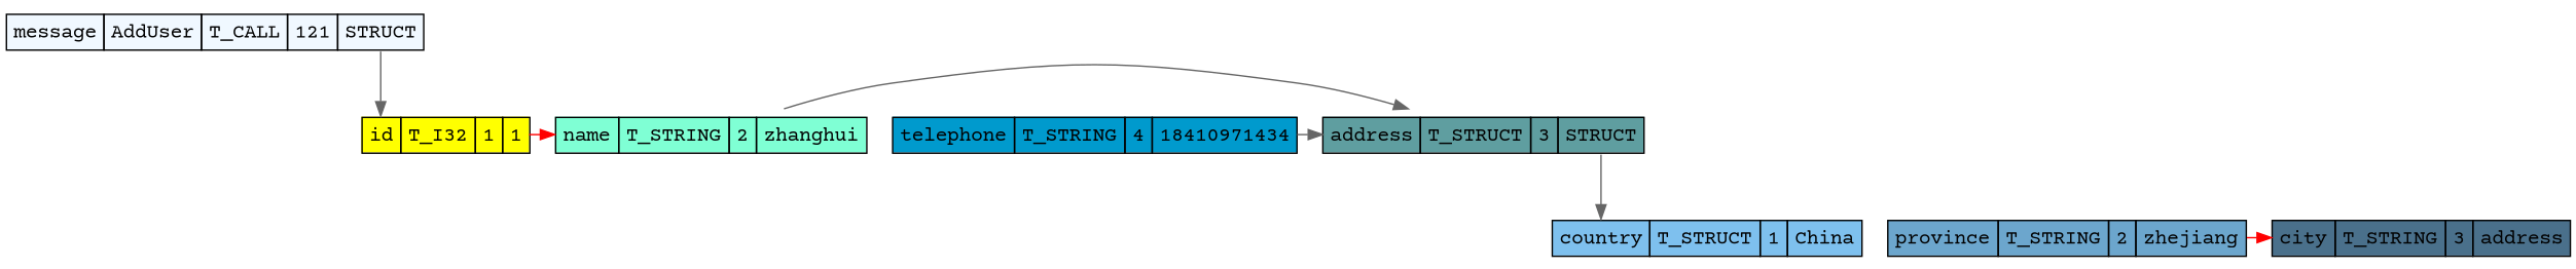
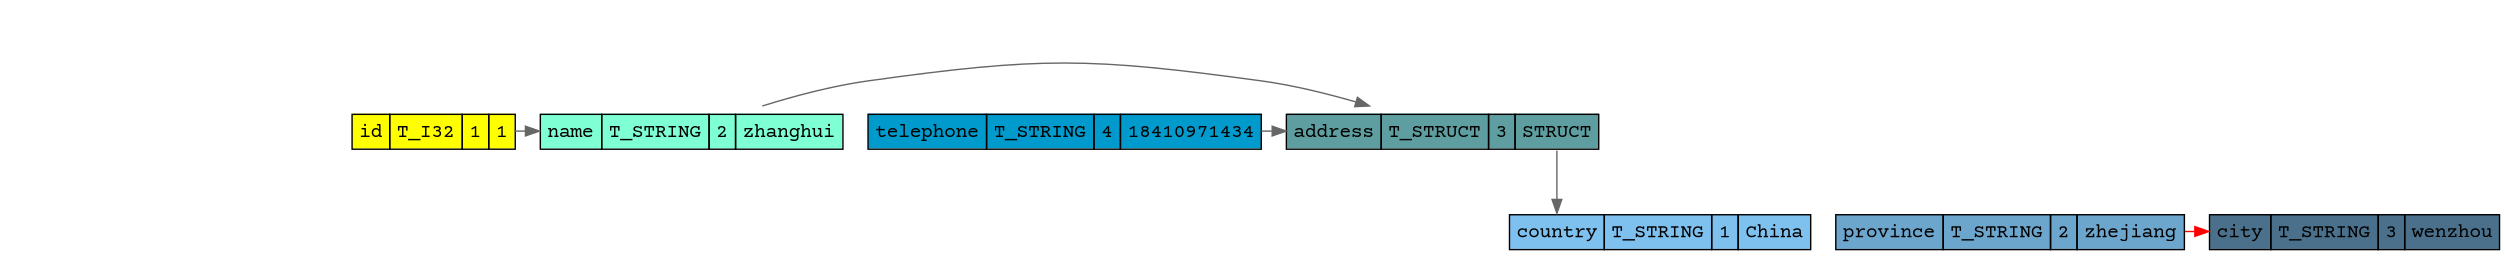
  digraph {
    fontname="Courier Prime"
    node [fontname="Courier Prime" margin=0 shape=none]
    edge [color=gray40 fontname="Courier Prime"]
    n1 [bgcolor=yellow label=< 	<TABLE border="0" cellborder="1" cellspacing="0" cellpadding="4" bgcolor="yellow"> 	<TR> 		<TD port="id">id</TD> 		<TD>T_I32</TD> 		<TD>1</TD> 		<TD>1</TD> 	</TR> 	</TABLE> 	>]
    n2 [label=< 	<TABLE border="0" cellborder="1" cellspacing="0" cellpadding="4" bgcolor="aquamarine"> 	<TR> 		<TD>name</TD> 		<TD>T_STRING</TD> 		<TD>2</TD> 		<TD>zhanghui</TD> 	</TR> 	</TABLE> 	>]
    n3 [label=< 	<TABLE border="0" cellborder="1" cellspacing="0" cellpadding="4" bgcolor="cadetblue"> 	<TR> 		<TD>address</TD> 		<TD>T_STRUCT</TD> 		<TD>3</TD> 		<TD port="struct">STRUCT</TD> 	</TR> 	</TABLE> 	>]
    n4 [label=< 	<TABLE border="0" cellborder="1" cellspacing="0" cellpadding="4" bgcolor="deepskyblue3"> 	<TR> 		<TD>telephone</TD> 		<TD>T_STRING</TD> 		<TD>4</TD> 		<TD>18410971434</TD> 	</TR> 	</TABLE> 	>]
-   n5 [label=< 	<TABLE border="0" cellborder="1" cellspacing="0" cellpadding="4" bgcolor="skyblue2"> 	<TR> 		<TD port="country">country</TD> 		<TD>T_STRUCT</TD> 		<TD>1</TD> 		<TD>China</TD> 	</TR> 	</TABLE> 	>]
+   n5 [label=< 	<TABLE border="0" cellborder="1" cellspacing="0" cellpadding="4" bgcolor="skyblue2"> 	<TR> 		<TD port="country">country</TD> 		<TD>T_STRING</TD> 		<TD>1</TD> 		<TD>China</TD> 	</TR> 	</TABLE> 	>]
    n6 [label=< 	<TABLE border="0" cellborder="1" cellspacing="0" cellpadding="4" bgcolor="skyblue3"> 	<TR> 		<TD>province</TD> 		<TD>T_STRING</TD> 		<TD>2</TD> 		<TD>zhejiang</TD> 	</TR> 	</TABLE> 	>]
-   n7 [label=< 	<TABLE border="0" cellborder="1" cellspacing="0" cellpadding="4" bgcolor="skyblue4"> 	<TR> 		<TD>city</TD> 		<TD>T_STRING</TD> 		<TD>3</TD> 		<TD>address</TD> 	</TR> 	</TABLE> 	>]
-   n8 [label=< 	<TABLE border="0" cellborder="1" cellspacing="0" cellpadding="4" bgcolor="aliceblue"> 	<TR> 		<TD>message</TD> 		<TD>AddUser</TD> 		<TD>T_CALL</TD> 		<TD>121</TD> 		<TD port="struct">STRUCT</TD> 	</TR> 	</TABLE> 	>]
+   n7 [label=< 	<TABLE border="0" cellborder="1" cellspacing="0" cellpadding="4" bgcolor="skyblue4"> 	<TR> 		<TD>city</TD> 		<TD>T_STRING</TD> 		<TD>3</TD> 		<TD>wenzhou</TD> 	</TR> 	</TABLE> 	>]
    subgraph sub_1 {
      rank=same
      n1
      n2
      n3
      n4
    }
    subgraph sub_2 {
      rank=same
      n5
      n6
      n7
    }
-   n1 -> n2 [color=red]
+   n1 -> n2
    n2 -> n3
    n3 -> n5 [headport="country:n" tailport="struct:s"]
    n4 -> n3
    n6 -> n7 [color=red]
-   n8 -> n1 [headport="id:n" tailport="struct:s"]
  }
